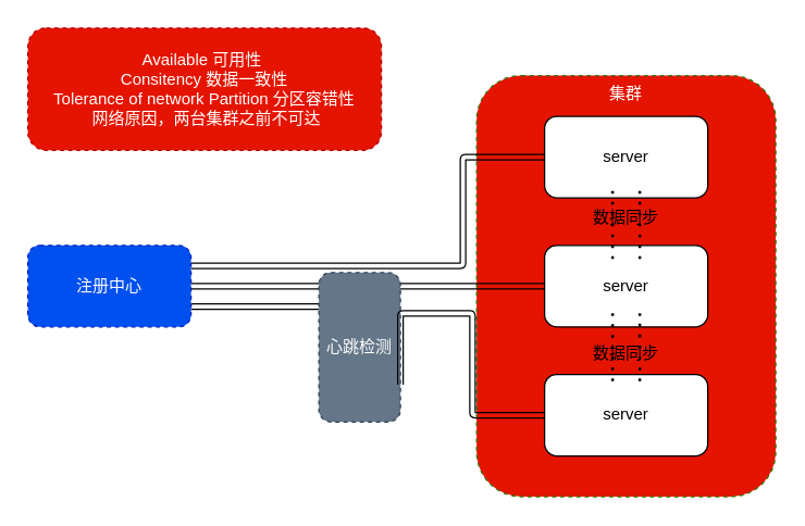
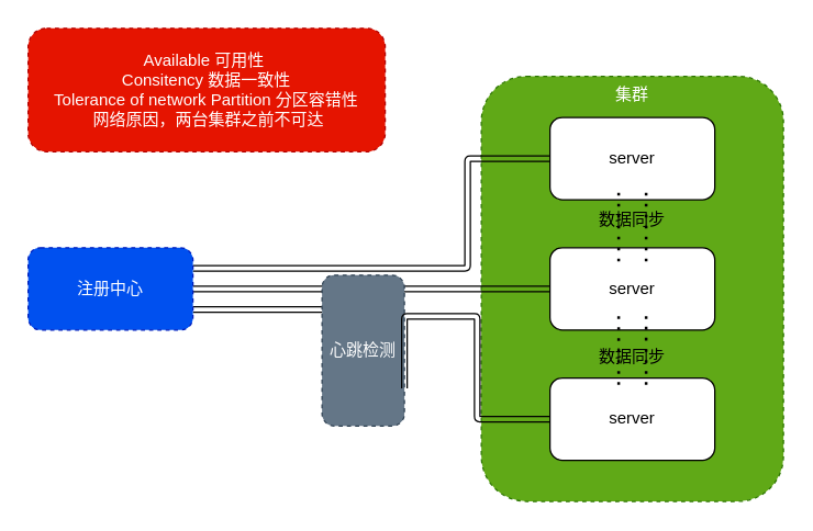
  <mxCell id="0" />
  <mxCell id="1" parent="0" />
- <mxCell id="2" value="集群" style="rounded=1;whiteSpace=wrap;html=1;dashed=1;verticalAlign=top;strokeColor=#2D7600;fontColor=#ffffff;fillColor=#e51400;" parent="1" vertex="1"><mxGeometry x="350" y="55" width="220" height="310" as="geometry" /></mxCell>
+ <mxCell id="2" value="集群" style="rounded=1;whiteSpace=wrap;html=1;dashed=1;verticalAlign=top;strokeColor=#2D7600;fontColor=#ffffff;fillColor=#60a917;" parent="1" vertex="1"><mxGeometry x="350" y="55" width="220" height="310" as="geometry" /></mxCell>
  <mxCell id="3" style="edgeStyle=orthogonalEdgeStyle;orthogonalLoop=1;jettySize=auto;html=1;entryX=1;entryY=0.25;entryDx=0;entryDy=0;rounded=1;shape=link;" parent="1" source="4" target="9" edge="1"><mxGeometry relative="1" as="geometry"><Array as="points"><mxPoint x="340" y="115" /><mxPoint x="340" y="195" /></Array></mxGeometry></mxCell>
  <mxCell id="4" value="server" style="rounded=1;whiteSpace=wrap;html=1;" parent="1" vertex="1"><mxGeometry x="400" y="85" width="120" height="60" as="geometry" /></mxCell>
  <mxCell id="5" style="edgeStyle=orthogonalEdgeStyle;rounded=1;orthogonalLoop=1;jettySize=auto;html=1;shape=link;" parent="1" source="6" edge="1"><mxGeometry relative="1" as="geometry"><mxPoint x="140" y="210" as="targetPoint" /></mxGeometry></mxCell>
  <mxCell id="6" value="server" style="rounded=1;whiteSpace=wrap;html=1;" parent="1" vertex="1"><mxGeometry x="400" y="180" width="120" height="60" as="geometry" /></mxCell>
  <mxCell id="7" style="edgeStyle=orthogonalEdgeStyle;rounded=0;orthogonalLoop=1;jettySize=auto;html=1;entryX=1;entryY=0.75;entryDx=0;entryDy=0;shape=link;" parent="1" source="10" target="9" edge="1"><mxGeometry relative="1" as="geometry"><Array as="points"><mxPoint x="210" y="225" /><mxPoint x="210" y="225" /></Array></mxGeometry></mxCell>
  <mxCell id="8" value="server" style="rounded=1;whiteSpace=wrap;html=1;" parent="1" vertex="1"><mxGeometry x="400" y="275" width="120" height="60" as="geometry" /></mxCell>
  <mxCell id="9" value="注册中心" style="rounded=1;whiteSpace=wrap;html=1;dashed=1;fillColor=#0050ef;strokeColor=#001DBC;fontColor=#ffffff;" parent="1" vertex="1"><mxGeometry x="20" y="180" width="120" height="60" as="geometry" /></mxCell>
  <mxCell id="10" value="心跳检测" style="rounded=1;whiteSpace=wrap;html=1;dashed=1;fillColor=#647687;strokeColor=#314354;fontColor=#ffffff;" parent="1" vertex="1"><mxGeometry x="234" y="200" width="60" height="110" as="geometry" /></mxCell>
  <mxCell id="11" style="edgeStyle=orthogonalEdgeStyle;orthogonalLoop=1;jettySize=auto;html=1;entryX=1;entryY=0.75;entryDx=0;entryDy=0;rounded=1;shape=link;" parent="1" source="8" target="10" edge="1"><mxGeometry relative="1" as="geometry"><mxPoint x="400" y="305" as="sourcePoint" /><mxPoint x="140" y="225" as="targetPoint" /><Array as="points"><mxPoint x="347" y="305" /><mxPoint x="347" y="230" /><mxPoint x="294" y="230" /></Array></mxGeometry></mxCell>
  <mxCell id="12" value="" style="endArrow=none;dashed=1;html=1;dashPattern=1 3;strokeWidth=2;" parent="1" edge="1"><mxGeometry width="50" height="50" relative="1" as="geometry"><mxPoint x="450" y="190" as="sourcePoint" /><mxPoint x="450" y="140" as="targetPoint" /></mxGeometry></mxCell>
  <mxCell id="13" value="" style="endArrow=none;dashed=1;html=1;dashPattern=1 3;strokeWidth=2;" parent="1" edge="1"><mxGeometry width="50" height="50" relative="1" as="geometry"><mxPoint x="470" y="190" as="sourcePoint" /><mxPoint x="470" y="140" as="targetPoint" /></mxGeometry></mxCell>
  <mxCell id="14" value="" style="endArrow=none;dashed=1;html=1;dashPattern=1 3;strokeWidth=2;" parent="1" edge="1"><mxGeometry width="50" height="50" relative="1" as="geometry"><mxPoint x="450" y="280" as="sourcePoint" /><mxPoint x="450" y="230" as="targetPoint" /></mxGeometry></mxCell>
  <mxCell id="15" value="" style="endArrow=none;dashed=1;html=1;dashPattern=1 3;strokeWidth=2;" parent="1" edge="1"><mxGeometry width="50" height="50" relative="1" as="geometry"><mxPoint x="470" y="280" as="sourcePoint" /><mxPoint x="470" y="230" as="targetPoint" /><Array as="points"><mxPoint x="470" y="240" /></Array></mxGeometry></mxCell>
  <mxCell id="16" value="数据同步" style="text;html=1;strokeColor=none;fillColor=none;align=center;verticalAlign=middle;whiteSpace=wrap;rounded=0;dashed=1;" parent="1" vertex="1"><mxGeometry x="420" y="250" width="80" height="20" as="geometry" /></mxCell>
  <mxCell id="17" value="数据同步" style="text;html=1;strokeColor=none;fillColor=none;align=center;verticalAlign=middle;whiteSpace=wrap;rounded=0;dashed=1;" parent="1" vertex="1"><mxGeometry x="420" y="150" width="80" height="20" as="geometry" /></mxCell>
  <mxCell id="18" value="Available 可用性&amp;nbsp;&lt;br&gt;Consitency 数据一致性&lt;br&gt;Tolerance of network Partition 分区容错性&lt;br&gt;&amp;nbsp;网络原因，两台集群之前不可达" style="text;html=1;fillColor=#e51400;align=center;verticalAlign=middle;whiteSpace=wrap;rounded=1;dashed=1;strokeColor=#B20000;fontColor=#ffffff;glass=0;sketch=0;shadow=0;" parent="1" vertex="1"><mxGeometry x="20" y="20" width="260" height="90" as="geometry" /></mxCell>
